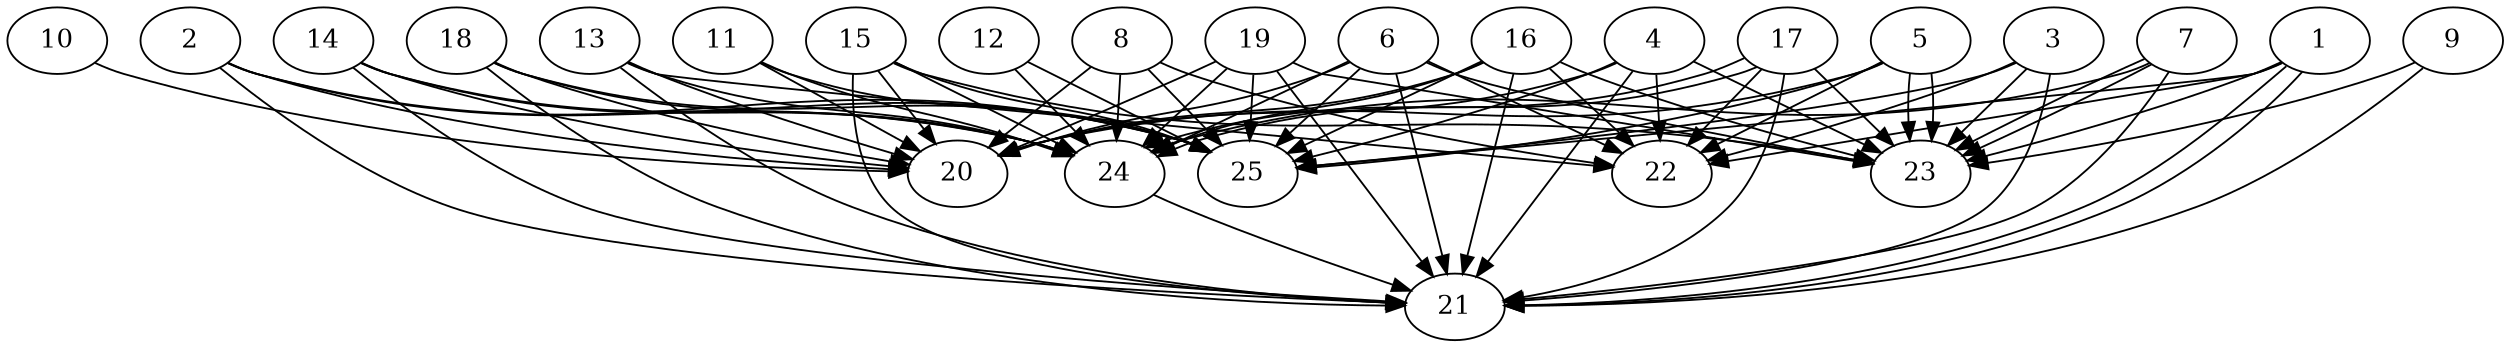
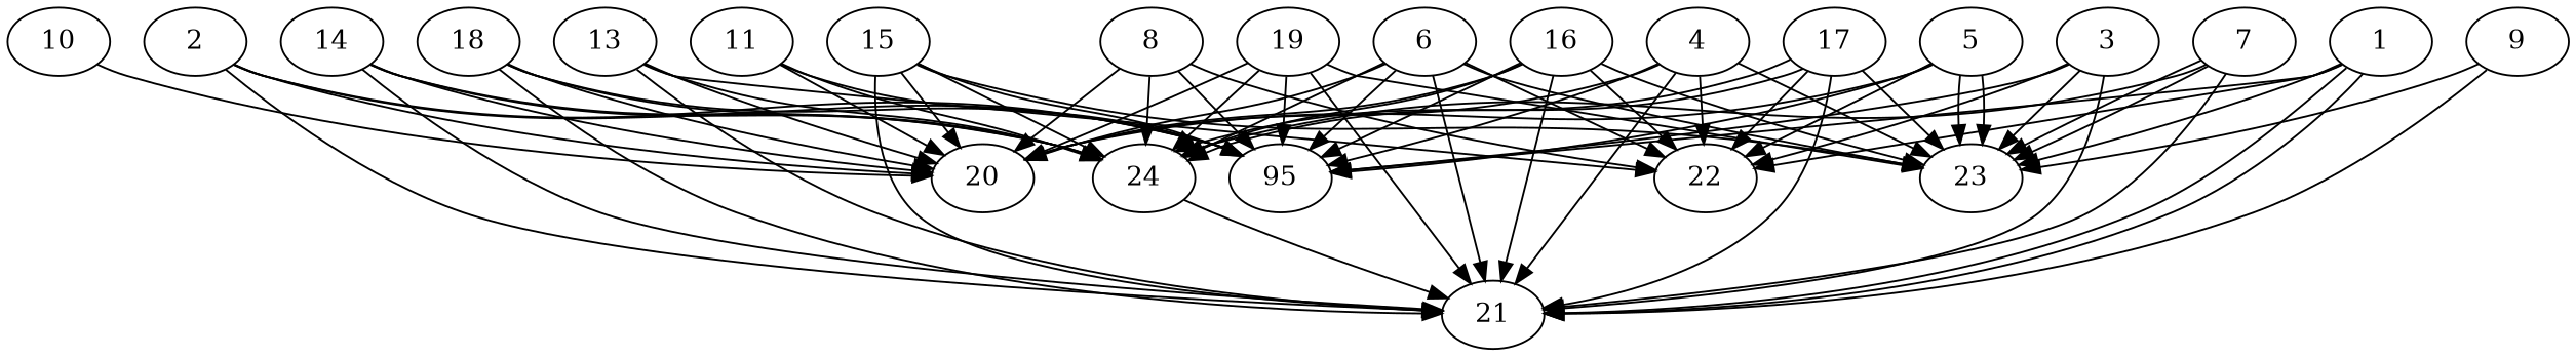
  digraph {
    fontname="DejaVu Serif"
    node [alpha=0.09 fontname="DejaVu Serif"]
    edge [fontname="DejaVu Serif"]
    1 [alpha=0.11 expect_size=9914368]
    21 [alpha=0.12 expect_size=10555392]
    22 [expect_size=33035264]
    23 [alpha=0.15 expect_size=19428352]
-   25 [alpha=0.14 expect_size=39542784]
+   25 [alpha=0.14 expect_size=39542784 label=95]
    2 [alpha=0.19 expect_size=14089216]
    20 [alpha=0.20 expect_size=12262400]
    24 [alpha=0.10 expect_size=19753984]
    3 [alpha=0.03 expect_size=26971136]
    4 [alpha=0.20 expect_size=27071488]
    5 [alpha=0.03 expect_size=27019264]
    6 [alpha=0.04 expect_size=40138752]
    7 [alpha=0.13 expect_size=14923776]
    8 [alpha=0.03 expect_size=14432256]
    9 [alpha=0.01 expect_size=12282880]
    10 [alpha=0.19 expect_size=23170048]
    11 [alpha=0.10 expect_size=19102720]
-   12 [alpha=0.14 expect_size=44168192]
    13 [alpha=0.00 expect_size=42857472]
    14 [alpha=0.08 expect_size=48917504]
    15 [alpha=0.00 expect_size=48697344]
    16 [alpha=0.10 expect_size=9254912]
    17 [expect_size=19220480]
    18 [alpha=0.19 expect_size=49977344]
    19 [expect_size=9186304]
    1 -> 21
    1 -> 21
    1 -> 22
    1 -> 23
    1 -> 25
    2 -> 21
    2 -> 25
    2 -> 20
    2 -> 24
    24 -> 21
    3 -> 21
    3 -> 22
    3 -> 23
    3 -> 25
    4 -> 21
    4 -> 22
    4 -> 23
    4 -> 25
    4 -> 20
    5 -> 22
    5 -> 23
    5 -> 23
    5 -> 25
    5 -> 20
    6 -> 21
    6 -> 22
    6 -> 23
    6 -> 25
    6 -> 20
    6 -> 24
    7 -> 21
    7 -> 23
    7 -> 23
    7 -> 24
    8 -> 22
    8 -> 25
    8 -> 20
    8 -> 24
    9 -> 21
    9 -> 23
    10 -> 20
    11 -> 25
    11 -> 20
    11 -> 24
-   12 -> 25
-   12 -> 24
    13 -> 21
    13 -> 22
    13 -> 20
    13 -> 24
    14 -> 21
    14 -> 25
    14 -> 20
    14 -> 24
    15 -> 21
    15 -> 23
    15 -> 25
    15 -> 20
    15 -> 24
    16 -> 21
    16 -> 22
    16 -> 23
    16 -> 25
    16 -> 20
    16 -> 24
    17 -> 21
    17 -> 22
    17 -> 23
    17 -> 24
    17 -> 24
    18 -> 21
    18 -> 25
    18 -> 20
    18 -> 24
    19 -> 21
    19 -> 23
    19 -> 25
    19 -> 20
    19 -> 24
  }
